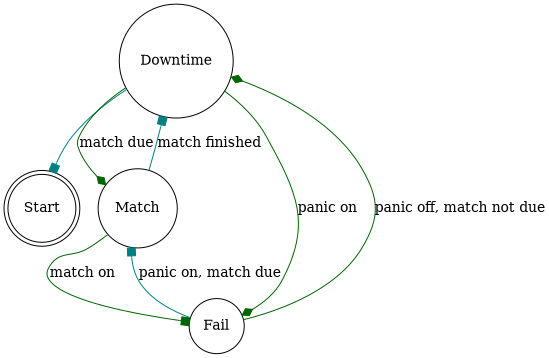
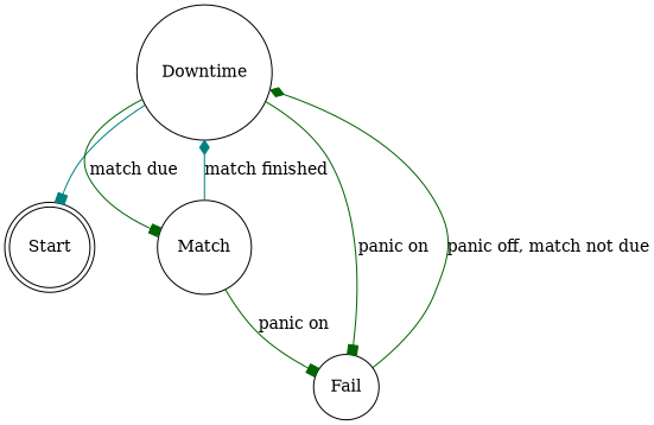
  digraph {
    node [shape=circle]
    edge [arrowhead=box color=darkgreen]
    Start [shape=doublecircle]
    Downtime
    Match
    Fail
    Downtime -> Start [color=teal]
-   Downtime -> Match [arrowhead=diamond label="match due"]
-   Downtime -> Fail [arrowhead=diamond label="panic on"]
-   Match -> Downtime [color=teal label="match finished"]
-   Match -> Fail [label="match on"]
+   Downtime -> Match [label="match due"]
+   Downtime -> Fail [label="panic on"]
+   Match -> Downtime [arrowhead=diamond color=teal label="match finished"]
+   Match -> Fail [label="panic on"]
    Fail -> Downtime [arrowhead=diamond label="panic off, match not due"]
-   Fail -> Match [color=teal label="panic on, match due"]
  }
